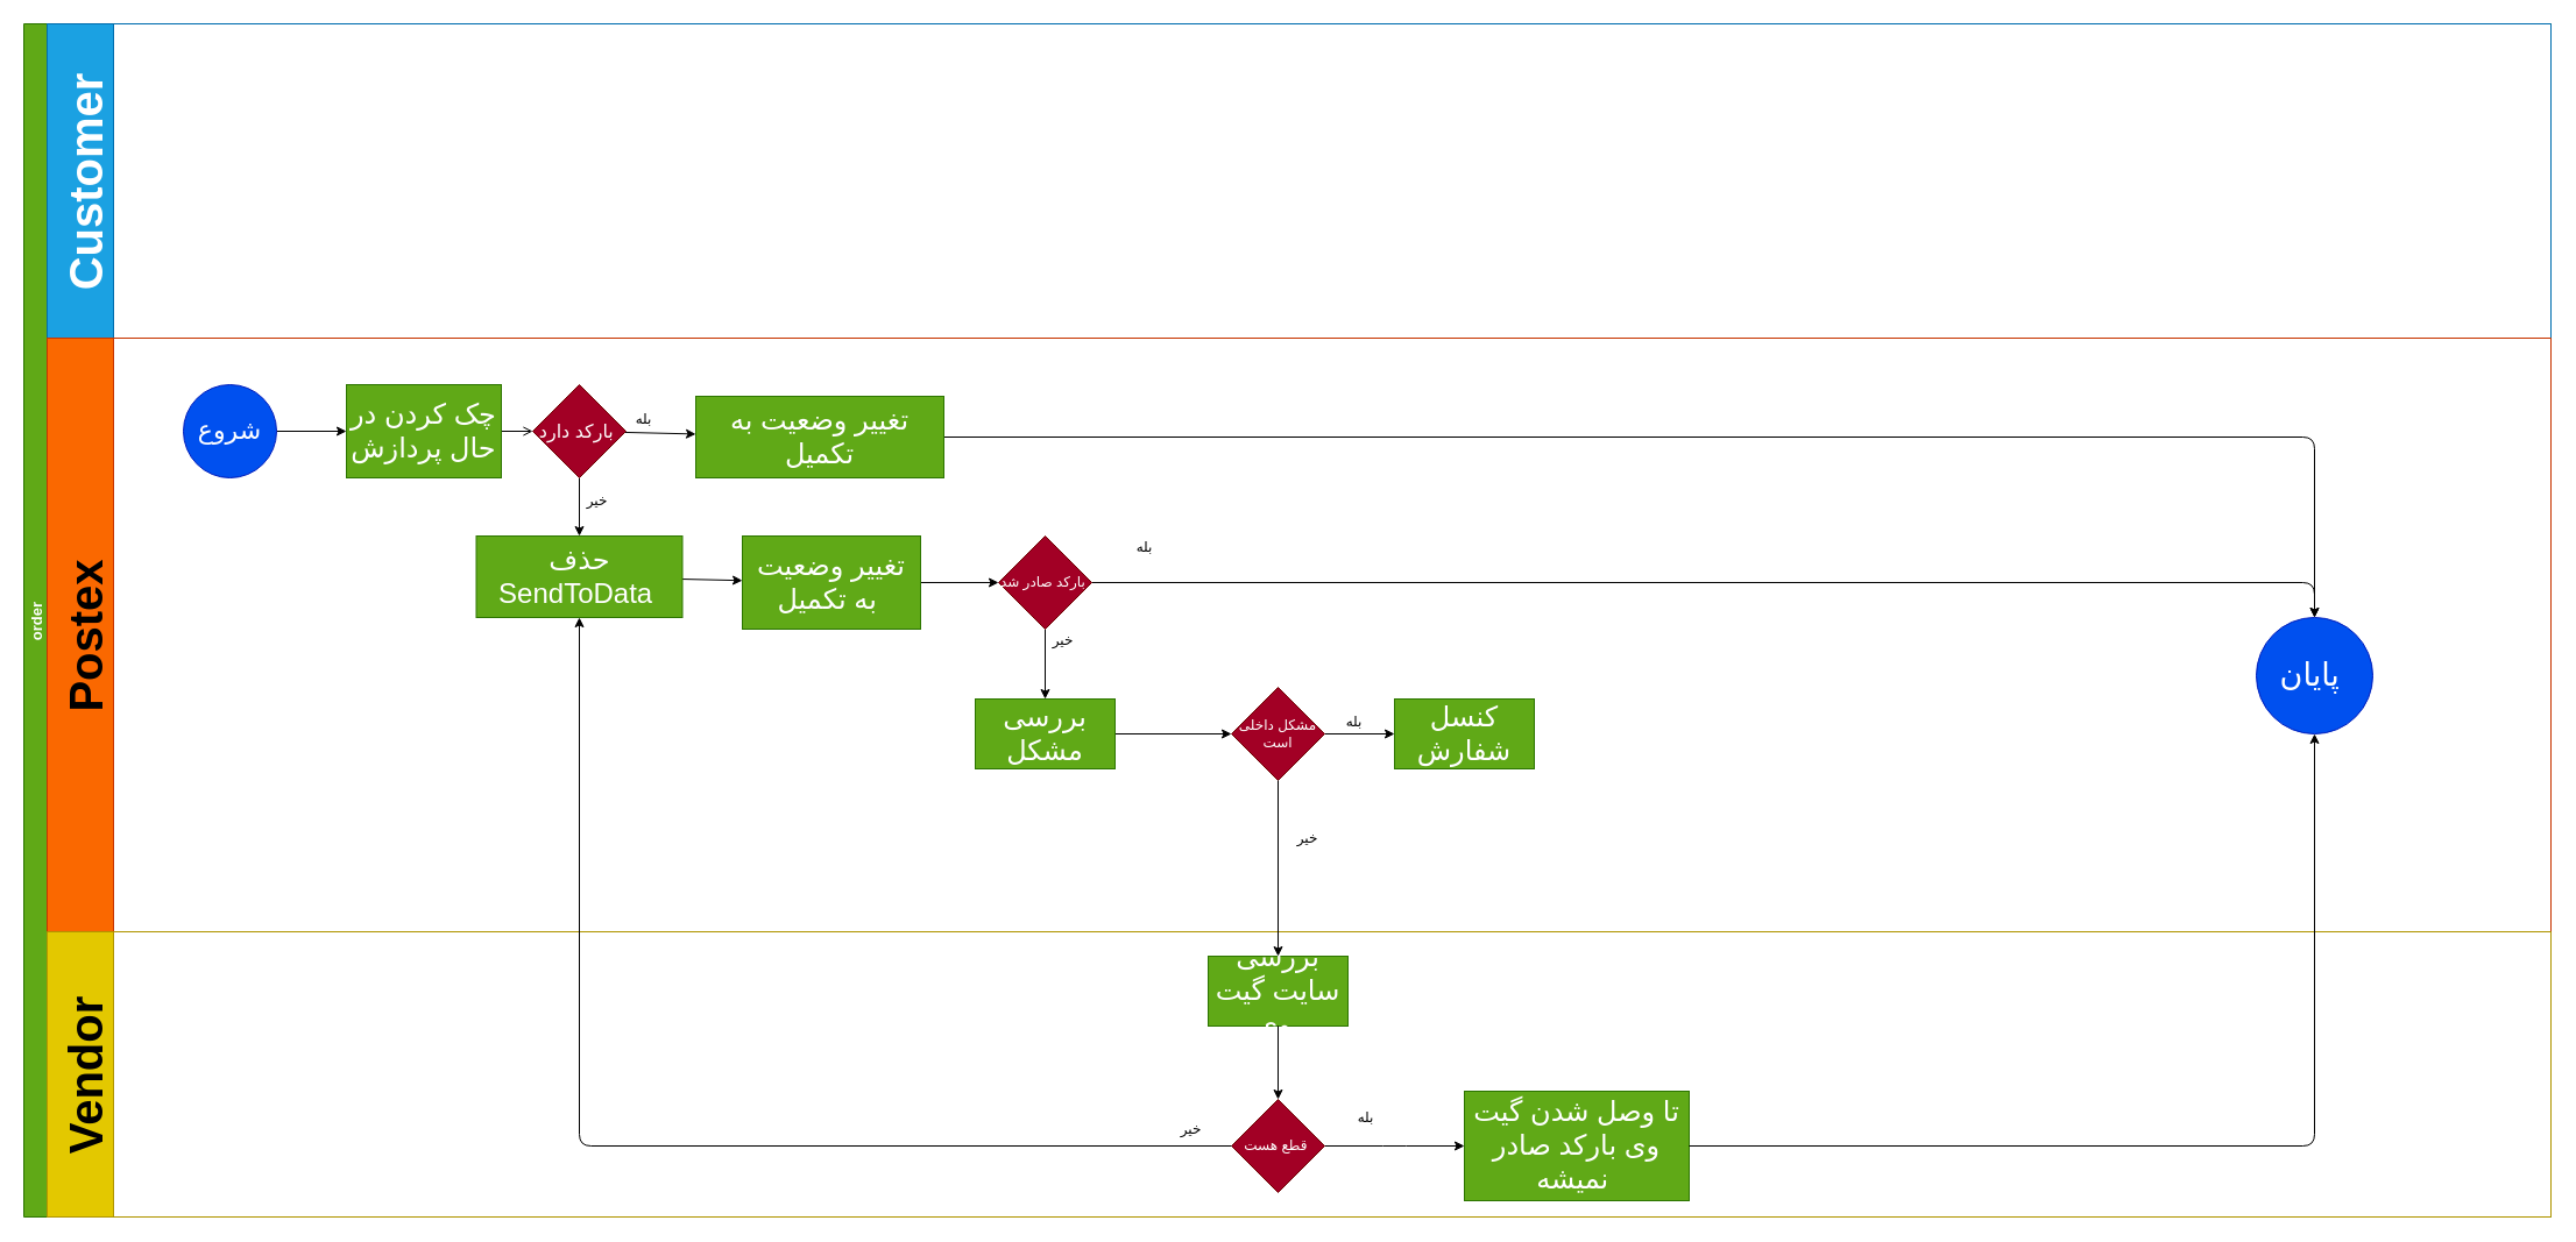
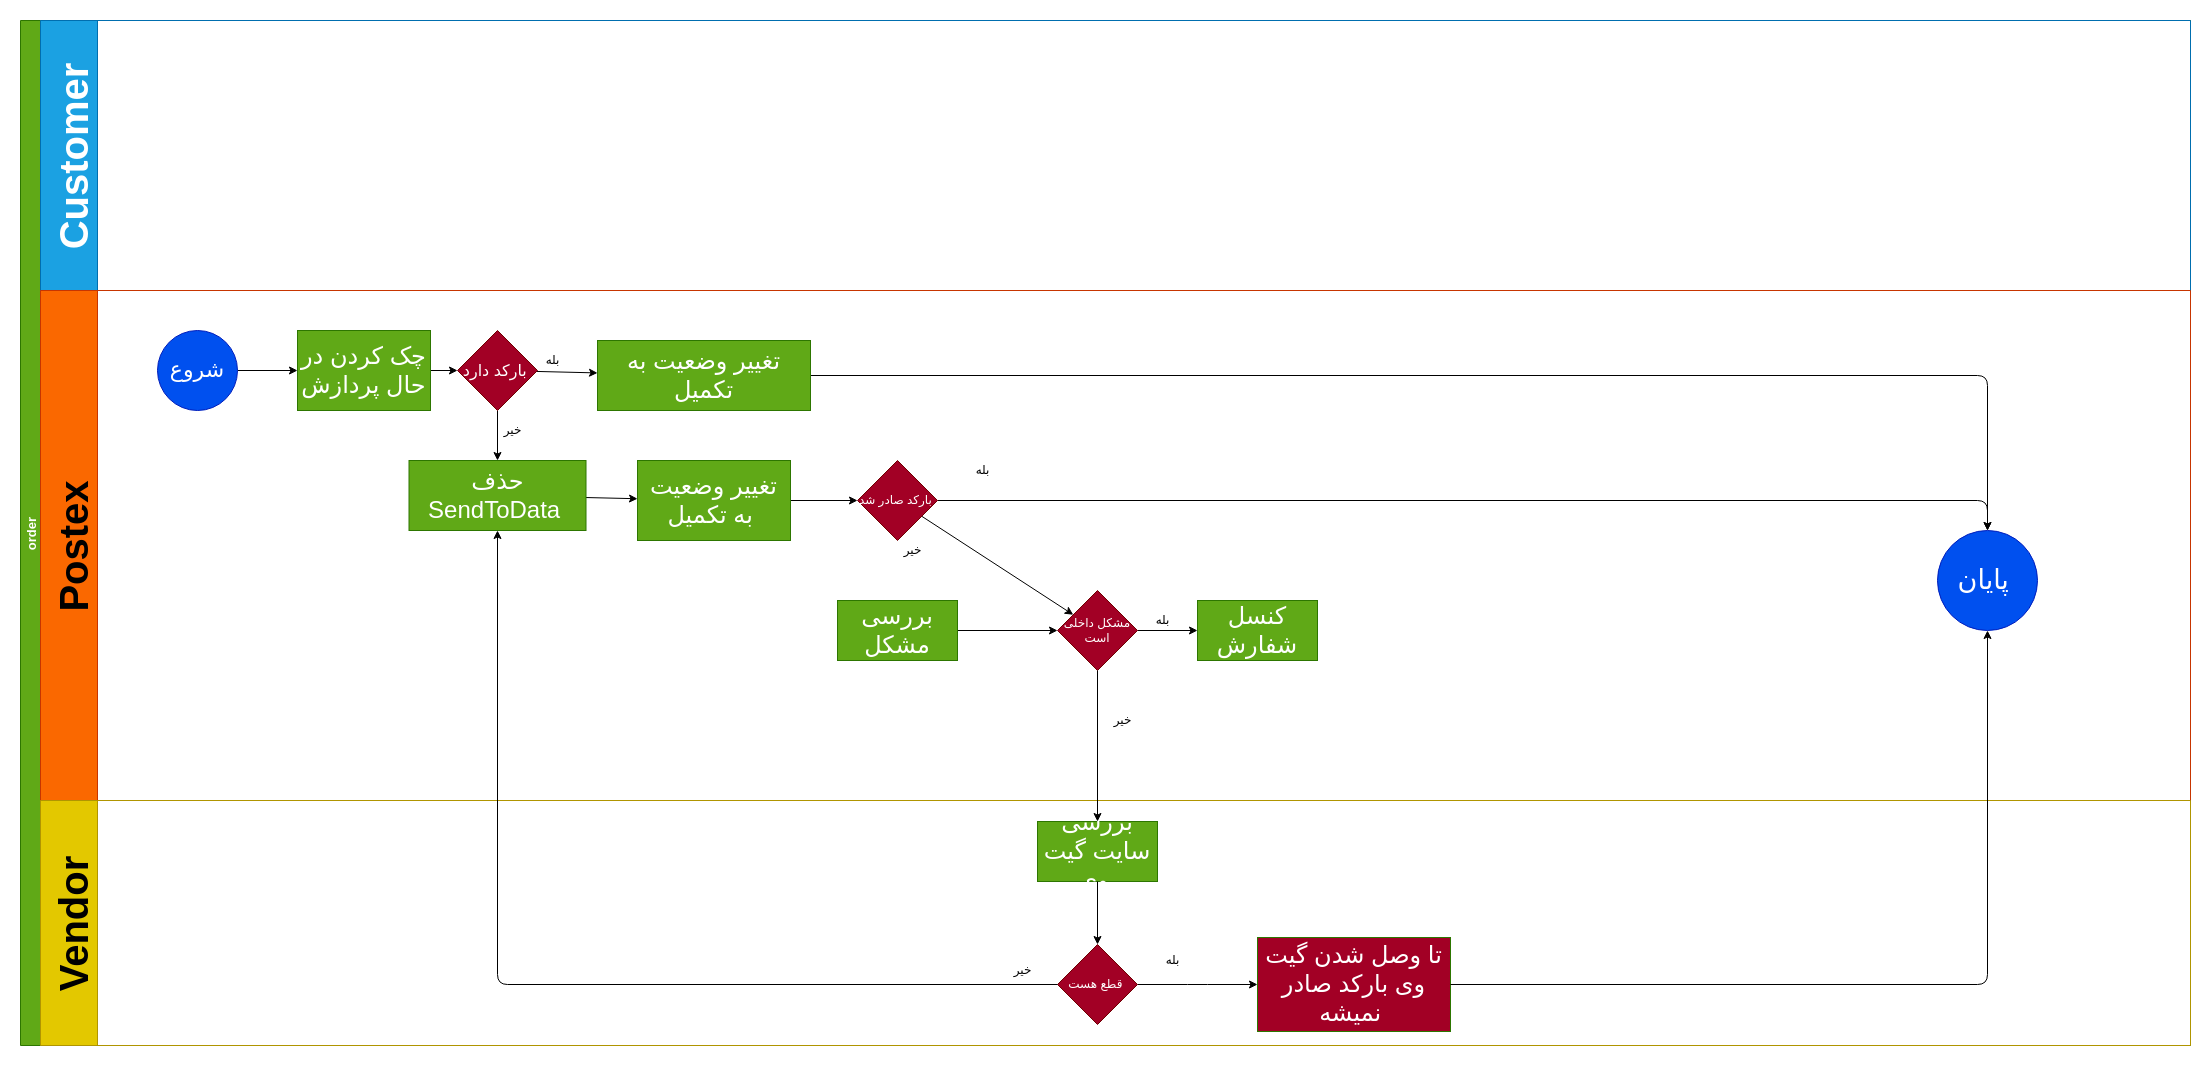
  <mxCell id="0" />
  <mxCell id="1" parent="0" />
  <mxCell id="2" value="order" style="swimlane;childLayout=stackLayout;resizeParent=1;resizeParentMax=0;horizontal=0;startSize=20;horizontalStack=0;fillColor=#60a917;strokeColor=#2D7600;fontColor=#ffffff;fontSize=13;" parent="1" vertex="1"><mxGeometry x="20" y="20" width="2170" height="1025" as="geometry" /></mxCell>
  <mxCell id="3" value="Customer" style="swimlane;startSize=57;horizontal=0;fontSize=40;fillColor=#1ba1e2;fontColor=#ffffff;strokeColor=#006EAF;" parent="2" vertex="1"><mxGeometry x="20" width="2150" height="270" as="geometry" /></mxCell>
  <mxCell id="4" value="Postex" style="swimlane;startSize=57;horizontal=0;fillColor=#fa6800;strokeColor=#C73500;fontColor=#000000;fontSize=40;" parent="2" vertex="1"><mxGeometry x="20" y="270" width="2150" height="510" as="geometry" /></mxCell>
  <mxCell id="5" value="" style="edgeStyle=none;html=1;" parent="4" source="6" target="8" edge="1"><mxGeometry relative="1" as="geometry" /></mxCell>
  <mxCell id="6" value="&lt;font style=&quot;font-size: 22px&quot;&gt;شروع&lt;/font&gt;" style="ellipse;whiteSpace=wrap;html=1;aspect=fixed;fillColor=#0050ef;strokeColor=#001DBC;fontColor=#ffffff;" parent="4" vertex="1"><mxGeometry x="117" y="40" width="80" height="80" as="geometry" /></mxCell>
- <mxCell id="7" value="" style="edgeStyle=none;html=1;endArrow=open;" parent="4" source="8" target="11" edge="1"><mxGeometry relative="1" as="geometry" /></mxCell>
+ <mxCell id="7" value="" style="edgeStyle=none;html=1;" parent="4" source="8" target="11" edge="1"><mxGeometry relative="1" as="geometry" /></mxCell>
  <mxCell id="8" value="&lt;font style=&quot;font-size: 24px&quot;&gt;چک کردن در حال پردازش&lt;/font&gt;" style="whiteSpace=wrap;html=1;fontColor=#ffffff;strokeColor=#2D7600;fillColor=#60a917;" parent="4" vertex="1"><mxGeometry x="257" y="40" width="133" height="80" as="geometry" /></mxCell>
  <mxCell id="9" value="" style="edgeStyle=none;html=1;" parent="4" source="11" target="13" edge="1"><mxGeometry relative="1" as="geometry" /></mxCell>
  <mxCell id="10" value="" style="edgeStyle=none;html=1;" parent="4" source="11" target="15" edge="1"><mxGeometry relative="1" as="geometry" /></mxCell>
  <mxCell id="11" value="&lt;font style=&quot;font-size: 16px&quot;&gt;بارکد دارد&amp;nbsp;&lt;/font&gt;" style="rhombus;whiteSpace=wrap;html=1;fontColor=#ffffff;strokeColor=#6F0000;fillColor=#a20025;" parent="4" vertex="1"><mxGeometry x="417" y="40" width="80" height="80" as="geometry" /></mxCell>
  <mxCell id="12" value="" style="edgeStyle=none;html=1;" parent="4" source="13" target="17" edge="1"><mxGeometry relative="1" as="geometry" /></mxCell>
  <mxCell id="13" value="&lt;font style=&quot;font-size: 24px&quot;&gt;حذف SendToData&amp;nbsp;&lt;/font&gt;" style="whiteSpace=wrap;html=1;fontColor=#ffffff;strokeColor=#2D7600;fillColor=#60a917;" parent="4" vertex="1"><mxGeometry x="368.5" y="170" width="177" height="70" as="geometry" /></mxCell>
  <mxCell id="14" style="edgeStyle=orthogonalEdgeStyle;html=1;exitX=1;exitY=0.5;exitDx=0;exitDy=0;entryX=0.5;entryY=0;entryDx=0;entryDy=0;" parent="4" source="15" target="26" edge="1"><mxGeometry relative="1" as="geometry" /></mxCell>
  <mxCell id="15" value="&lt;font style=&quot;font-size: 24px&quot;&gt;تغییر وضعیت به تکمیل&lt;/font&gt;" style="whiteSpace=wrap;html=1;fontColor=#ffffff;strokeColor=#2D7600;fillColor=#60a917;" parent="4" vertex="1"><mxGeometry x="557" y="50" width="213" height="70" as="geometry" /></mxCell>
  <mxCell id="16" value="" style="edgeStyle=none;html=1;" parent="4" source="17" target="20" edge="1"><mxGeometry relative="1" as="geometry" /></mxCell>
  <mxCell id="17" value="&lt;font style=&quot;font-size: 24px&quot;&gt;تغییر وضعیت به تکمیل&amp;nbsp;&lt;/font&gt;" style="whiteSpace=wrap;html=1;fontColor=#ffffff;strokeColor=#2D7600;fillColor=#60a917;" parent="4" vertex="1"><mxGeometry x="597" y="170" width="153" height="80" as="geometry" /></mxCell>
- <mxCell id="18" value="" style="edgeStyle=none;html=1;" parent="4" source="20" target="22" edge="1"><mxGeometry relative="1" as="geometry" /></mxCell>
+ <mxCell id="18" value="" style="edgeStyle=none;html=1;" parent="4" source="20" target="24" edge="1"><mxGeometry relative="1" as="geometry" /></mxCell>
  <mxCell id="19" style="edgeStyle=orthogonalEdgeStyle;html=1;exitX=1;exitY=0.5;exitDx=0;exitDy=0;entryX=0.5;entryY=0;entryDx=0;entryDy=0;" parent="4" source="20" target="26" edge="1"><mxGeometry relative="1" as="geometry" /></mxCell>
  <mxCell id="20" value="بارکد صادر شد&amp;nbsp;" style="rhombus;whiteSpace=wrap;html=1;fontColor=#ffffff;strokeColor=#6F0000;fillColor=#a20025;" parent="4" vertex="1"><mxGeometry x="817" y="170" width="80" height="80" as="geometry" /></mxCell>
  <mxCell id="21" value="" style="edgeStyle=none;html=1;" parent="4" source="22" target="24" edge="1"><mxGeometry relative="1" as="geometry" /></mxCell>
  <mxCell id="22" value="&lt;font style=&quot;font-size: 24px&quot;&gt;بررسی مشکل&lt;/font&gt;" style="whiteSpace=wrap;html=1;fontColor=#ffffff;strokeColor=#2D7600;fillColor=#60a917;" parent="4" vertex="1"><mxGeometry x="797" y="310" width="120" height="60" as="geometry" /></mxCell>
  <mxCell id="23" value="" style="edgeStyle=none;html=1;" parent="4" source="24" target="25" edge="1"><mxGeometry relative="1" as="geometry" /></mxCell>
  <mxCell id="24" value="مشکل داخلی است" style="rhombus;whiteSpace=wrap;html=1;fontColor=#ffffff;strokeColor=#6F0000;fillColor=#a20025;" parent="4" vertex="1"><mxGeometry x="1017" y="300" width="80" height="80" as="geometry" /></mxCell>
  <mxCell id="25" value="&lt;font style=&quot;font-size: 24px&quot;&gt;کنسل شفارش&lt;/font&gt;" style="whiteSpace=wrap;html=1;fontColor=#ffffff;strokeColor=#2D7600;fillColor=#60a917;" parent="4" vertex="1"><mxGeometry x="1157" y="310" width="120" height="60" as="geometry" /></mxCell>
  <mxCell id="26" value="&lt;font style=&quot;font-size: 27px&quot;&gt;پایان&amp;nbsp;&lt;/font&gt;" style="ellipse;whiteSpace=wrap;html=1;aspect=fixed;fillColor=#0050ef;strokeColor=#001DBC;fontColor=#ffffff;" parent="4" vertex="1"><mxGeometry x="1897" y="240" width="100" height="100" as="geometry" /></mxCell>
  <mxCell id="27" value="بله" style="text;html=1;align=center;verticalAlign=middle;resizable=0;points=[];autosize=1;strokeColor=none;" parent="4" vertex="1"><mxGeometry x="497" y="60" width="30" height="20" as="geometry" /></mxCell>
  <mxCell id="28" value="خیر" style="text;html=1;align=center;verticalAlign=middle;resizable=0;points=[];autosize=1;strokeColor=none;" parent="4" vertex="1"><mxGeometry x="457" y="130" width="30" height="20" as="geometry" /></mxCell>
  <mxCell id="29" value="خیر" style="text;html=1;align=center;verticalAlign=middle;resizable=0;points=[];autosize=1;strokeColor=none;" parent="4" vertex="1"><mxGeometry x="857" y="250" width="30" height="20" as="geometry" /></mxCell>
  <mxCell id="30" value="Vendor" style="swimlane;startSize=57;horizontal=0;fillColor=#e3c800;fontColor=#000000;strokeColor=#B09500;fontSize=40;" parent="2" vertex="1"><mxGeometry x="20" y="780" width="2150" height="245" as="geometry" /></mxCell>
  <mxCell id="31" value="&lt;font style=&quot;font-size: 24px&quot;&gt;بررسی سایت گیت وی&amp;nbsp;&lt;/font&gt;" style="whiteSpace=wrap;html=1;fontColor=#ffffff;strokeColor=#2D7600;fillColor=#60a917;" parent="30" vertex="1"><mxGeometry x="997" y="21" width="120" height="60" as="geometry" /></mxCell>
  <mxCell id="32" value="" style="edgeStyle=elbowEdgeStyle;html=1;" parent="30" source="33" target="35" edge="1"><mxGeometry relative="1" as="geometry" /></mxCell>
  <mxCell id="33" value="قطع هست&amp;nbsp;" style="rhombus;whiteSpace=wrap;html=1;fontColor=#ffffff;strokeColor=#6F0000;fillColor=#a20025;" parent="30" vertex="1"><mxGeometry x="1017" y="144" width="80" height="80" as="geometry" /></mxCell>
  <mxCell id="34" value="" style="edgeStyle=none;html=1;" parent="30" source="31" target="33" edge="1"><mxGeometry relative="1" as="geometry" /></mxCell>
- <mxCell id="35" value="&lt;font style=&quot;font-size: 24px&quot;&gt;تا وصل شدن گیت وی بارکد صادر نمیشه&amp;nbsp;&lt;/font&gt;" style="whiteSpace=wrap;html=1;fontColor=#ffffff;strokeColor=#2D7600;fillColor=#60a917;" parent="30" vertex="1"><mxGeometry x="1217" y="137" width="193" height="94" as="geometry" /></mxCell>
+ <mxCell id="35" value="&lt;font style=&quot;font-size: 24px&quot;&gt;تا وصل شدن گیت وی بارکد صادر نمیشه&amp;nbsp;&lt;/font&gt;" style="whiteSpace=wrap;html=1;fontColor=#ffffff;strokeColor=#2D7600;fillColor=#a20025;" parent="30" vertex="1"><mxGeometry x="1217" y="137" width="193" height="94" as="geometry" /></mxCell>
  <mxCell id="36" value="" style="edgeStyle=none;html=1;" parent="2" source="24" target="31" edge="1"><mxGeometry relative="1" as="geometry" /></mxCell>
  <mxCell id="37" style="edgeStyle=elbowEdgeStyle;html=1;exitX=0;exitY=0.5;exitDx=0;exitDy=0;entryX=0.5;entryY=1;entryDx=0;entryDy=0;" parent="2" source="33" target="13" edge="1"><mxGeometry relative="1" as="geometry"><Array as="points"><mxPoint x="477" y="570" /><mxPoint x="449" y="570" /><mxPoint x="497" y="750" /></Array></mxGeometry></mxCell>
  <mxCell id="38" style="edgeStyle=orthogonalEdgeStyle;html=1;exitX=1;exitY=0.5;exitDx=0;exitDy=0;" parent="2" source="35" target="26" edge="1"><mxGeometry relative="1" as="geometry" /></mxCell>
  <mxCell id="39" value="بله" style="text;html=1;align=center;verticalAlign=middle;resizable=0;points=[];autosize=1;strokeColor=none;" parent="1" vertex="1"><mxGeometry x="967" y="460" width="30" height="20" as="geometry" /></mxCell>
  <mxCell id="40" value="بله" style="text;html=1;align=center;verticalAlign=middle;resizable=0;points=[];autosize=1;strokeColor=none;" parent="1" vertex="1"><mxGeometry x="1147" y="610" width="30" height="20" as="geometry" /></mxCell>
  <mxCell id="41" value="خیر" style="text;html=1;align=center;verticalAlign=middle;resizable=0;points=[];autosize=1;strokeColor=none;" parent="1" vertex="1"><mxGeometry x="1107" y="710" width="30" height="20" as="geometry" /></mxCell>
  <mxCell id="42" value="بله" style="text;html=1;align=center;verticalAlign=middle;resizable=0;points=[];autosize=1;strokeColor=none;" parent="1" vertex="1"><mxGeometry x="1157" y="950" width="30" height="20" as="geometry" /></mxCell>
  <mxCell id="43" value="خیر" style="text;html=1;align=center;verticalAlign=middle;resizable=0;points=[];autosize=1;strokeColor=none;" parent="1" vertex="1"><mxGeometry x="1007" y="960" width="30" height="20" as="geometry" /></mxCell>
